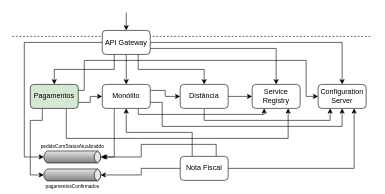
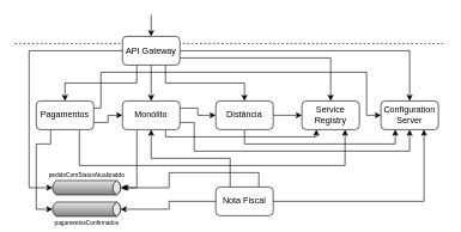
  <mxCell id="0" />
  <mxCell id="1" parent="0" />
  <mxCell id="2" value="" style="endArrow=none;dashed=1;html=1;strokeWidth=1;" parent="1" edge="1"><mxGeometry width="50" height="50" relative="1" as="geometry"><mxPoint x="20" y="60" as="sourcePoint" /><mxPoint x="620" y="60" as="targetPoint" /></mxGeometry></mxCell>
  <mxCell id="3" style="edgeStyle=orthogonalEdgeStyle;rounded=0;orthogonalLoop=1;jettySize=auto;html=1;exitX=0.5;exitY=1;exitDx=0;exitDy=0;entryX=0.5;entryY=0;entryDx=0;entryDy=0;strokeWidth=1;" parent="1" target="10" edge="1"><mxGeometry relative="1" as="geometry"><mxPoint x="210" y="20" as="sourcePoint" /></mxGeometry></mxCell>
  <mxCell id="4" style="edgeStyle=orthogonalEdgeStyle;rounded=0;orthogonalLoop=1;jettySize=auto;html=1;exitX=0.25;exitY=1;exitDx=0;exitDy=0;strokeWidth=1;" parent="1" source="10" target="20" edge="1"><mxGeometry relative="1" as="geometry" /></mxCell>
  <mxCell id="5" style="edgeStyle=orthogonalEdgeStyle;rounded=0;orthogonalLoop=1;jettySize=auto;html=1;exitX=0.5;exitY=1;exitDx=0;exitDy=0;entryX=0.5;entryY=0;entryDx=0;entryDy=0;strokeWidth=1;" parent="1" source="10" target="15" edge="1"><mxGeometry relative="1" as="geometry" /></mxCell>
  <mxCell id="6" style="edgeStyle=orthogonalEdgeStyle;rounded=0;orthogonalLoop=1;jettySize=auto;html=1;exitX=0.75;exitY=1;exitDx=0;exitDy=0;strokeWidth=1;" parent="1" source="10" target="23" edge="1"><mxGeometry relative="1" as="geometry" /></mxCell>
  <mxCell id="7" style="edgeStyle=orthogonalEdgeStyle;rounded=0;orthogonalLoop=1;jettySize=auto;html=1;exitX=0;exitY=0.5;exitDx=0;exitDy=0;entryX=0;entryY=0.5;entryDx=2.7;entryDy=0;entryPerimeter=0;strokeColor=#000000;strokeWidth=1;" parent="1" source="10" target="29" edge="1"><mxGeometry relative="1" as="geometry"><Array as="points"><mxPoint x="40" y="70" /><mxPoint x="40" y="261" /></Array></mxGeometry></mxCell>
  <mxCell id="8" style="edgeStyle=orthogonalEdgeStyle;rounded=0;orthogonalLoop=1;jettySize=auto;html=1;exitX=1;exitY=0.75;exitDx=0;exitDy=0;entryX=0.5;entryY=0;entryDx=0;entryDy=0;strokeWidth=1;" parent="1" source="10" target="31" edge="1"><mxGeometry relative="1" as="geometry" /></mxCell>
  <mxCell id="9" style="edgeStyle=orthogonalEdgeStyle;rounded=0;orthogonalLoop=1;jettySize=auto;html=1;exitX=1;exitY=0.5;exitDx=0;exitDy=0;entryX=0.5;entryY=0;entryDx=0;entryDy=0;strokeWidth=1;" parent="1" source="10" target="32" edge="1"><mxGeometry relative="1" as="geometry" /></mxCell>
  <mxCell id="10" value="API Gateway" style="rounded=1;whiteSpace=wrap;html=1;strokeWidth=1;" parent="1" vertex="1"><mxGeometry x="170" y="50" width="80" height="40" as="geometry" /></mxCell>
  <mxCell id="11" style="edgeStyle=orthogonalEdgeStyle;rounded=0;orthogonalLoop=1;jettySize=auto;html=1;exitX=1;exitY=0.25;exitDx=0;exitDy=0;entryX=0;entryY=0.5;entryDx=0;entryDy=0;fontSize=10;strokeWidth=1;" parent="1" source="15" target="23" edge="1"><mxGeometry relative="1" as="geometry" /></mxCell>
  <mxCell id="12" style="edgeStyle=orthogonalEdgeStyle;rounded=0;orthogonalLoop=1;jettySize=auto;html=1;exitX=0.25;exitY=1;exitDx=0;exitDy=0;entryX=1;entryY=0.5;entryDx=-2.7;entryDy=0;entryPerimeter=0;strokeColor=#000000;strokeWidth=1;" parent="1" source="15" target="29" edge="1"><mxGeometry relative="1" as="geometry"><Array as="points"><mxPoint x="190" y="261" /></Array></mxGeometry></mxCell>
  <mxCell id="13" style="edgeStyle=orthogonalEdgeStyle;rounded=0;orthogonalLoop=1;jettySize=auto;html=1;exitX=0.75;exitY=1;exitDx=0;exitDy=0;entryX=0.25;entryY=1;entryDx=0;entryDy=0;strokeWidth=1;" parent="1" source="15" target="31" edge="1"><mxGeometry relative="1" as="geometry"><Array as="points"><mxPoint x="230" y="190" /><mxPoint x="440" y="190" /></Array></mxGeometry></mxCell>
  <mxCell id="14" style="edgeStyle=orthogonalEdgeStyle;rounded=0;orthogonalLoop=1;jettySize=auto;html=1;exitX=1;exitY=0.75;exitDx=0;exitDy=0;entryX=0.5;entryY=1;entryDx=0;entryDy=0;strokeWidth=1;" parent="1" source="15" target="32" edge="1"><mxGeometry relative="1" as="geometry"><Array as="points"><mxPoint x="270" y="170" /><mxPoint x="270" y="210" /><mxPoint x="570" y="210" /></Array></mxGeometry></mxCell>
  <mxCell id="15" value="Monólito" style="rounded=1;whiteSpace=wrap;html=1;strokeWidth=1;" parent="1" vertex="1"><mxGeometry x="170" y="140" width="80" height="40" as="geometry" /></mxCell>
  <mxCell id="16" style="edgeStyle=orthogonalEdgeStyle;rounded=0;orthogonalLoop=1;jettySize=auto;html=1;exitX=1;exitY=0.75;exitDx=0;exitDy=0;entryX=0;entryY=0.5;entryDx=0;entryDy=0;fontSize=10;strokeWidth=1;" parent="1" source="20" target="15" edge="1"><mxGeometry relative="1" as="geometry" /></mxCell>
  <mxCell id="17" style="edgeStyle=orthogonalEdgeStyle;rounded=0;orthogonalLoop=1;jettySize=auto;html=1;exitX=0.25;exitY=1;exitDx=0;exitDy=0;entryX=0;entryY=0.5;entryDx=2.7;entryDy=0;entryPerimeter=0;strokeColor=#000000;strokeWidth=1;" parent="1" source="20" target="30" edge="1"><mxGeometry relative="1" as="geometry"><Array as="points"><mxPoint x="70" y="200" /><mxPoint x="50" y="200" /><mxPoint x="50" y="291" /></Array></mxGeometry></mxCell>
  <mxCell id="18" style="edgeStyle=orthogonalEdgeStyle;rounded=0;orthogonalLoop=1;jettySize=auto;html=1;exitX=0.75;exitY=1;exitDx=0;exitDy=0;entryX=0.75;entryY=1;entryDx=0;entryDy=0;strokeWidth=1;" parent="1" source="20" target="31" edge="1"><mxGeometry relative="1" as="geometry"><Array as="points"><mxPoint x="110" y="230" /><mxPoint x="480" y="230" /></Array></mxGeometry></mxCell>
  <mxCell id="19" style="edgeStyle=orthogonalEdgeStyle;rounded=0;orthogonalLoop=1;jettySize=auto;html=1;exitX=1;exitY=0.25;exitDx=0;exitDy=0;entryX=0;entryY=0.5;entryDx=0;entryDy=0;strokeWidth=1;" parent="1" source="20" target="32" edge="1"><mxGeometry relative="1" as="geometry"><Array as="points"><mxPoint x="140" y="150" /><mxPoint x="140" y="100" /><mxPoint x="510" y="100" /><mxPoint x="510" y="160" /></Array></mxGeometry></mxCell>
- <mxCell id="20" value="Pagamentos" style="rounded=1;whiteSpace=wrap;html=1;strokeWidth=1;fillColor=#d5e8d4;" parent="1" vertex="1"><mxGeometry x="50" y="140" width="80" height="40" as="geometry" /></mxCell>
+ <mxCell id="20" value="Pagamentos" style="rounded=1;whiteSpace=wrap;html=1;strokeWidth=1;" parent="1" vertex="1"><mxGeometry x="50" y="140" width="80" height="40" as="geometry" /></mxCell>
  <mxCell id="21" style="edgeStyle=orthogonalEdgeStyle;rounded=0;orthogonalLoop=1;jettySize=auto;html=1;exitX=1;exitY=0.5;exitDx=0;exitDy=0;entryX=0;entryY=0.5;entryDx=0;entryDy=0;strokeWidth=1;" parent="1" source="23" target="31" edge="1"><mxGeometry relative="1" as="geometry" /></mxCell>
  <mxCell id="22" style="edgeStyle=orthogonalEdgeStyle;rounded=0;orthogonalLoop=1;jettySize=auto;html=1;exitX=0.5;exitY=1;exitDx=0;exitDy=0;strokeWidth=1;entryX=0.25;entryY=1;entryDx=0;entryDy=0;" parent="1" source="23" target="32" edge="1"><mxGeometry relative="1" as="geometry"><mxPoint x="590" y="190" as="targetPoint" /><Array as="points"><mxPoint x="340" y="200" /><mxPoint x="550" y="200" /></Array></mxGeometry></mxCell>
  <mxCell id="23" value="Distância" style="rounded=1;whiteSpace=wrap;html=1;strokeWidth=1;" parent="1" vertex="1"><mxGeometry x="300" y="140" width="80" height="40" as="geometry" /></mxCell>
  <mxCell id="24" style="edgeStyle=orthogonalEdgeStyle;rounded=0;orthogonalLoop=1;jettySize=auto;html=1;exitX=0;exitY=0.5;exitDx=0;exitDy=0;entryX=1;entryY=0.5;entryDx=-2.7;entryDy=0;entryPerimeter=0;strokeColor=#000000;strokeWidth=1;" parent="1" source="28" target="30" edge="1"><mxGeometry relative="1" as="geometry" /></mxCell>
  <mxCell id="25" style="edgeStyle=orthogonalEdgeStyle;rounded=0;orthogonalLoop=1;jettySize=auto;html=1;exitX=0.25;exitY=0;exitDx=0;exitDy=0;entryX=0.5;entryY=1;entryDx=0;entryDy=0;strokeColor=#000000;strokeWidth=1;" parent="1" source="28" target="15" edge="1"><mxGeometry relative="1" as="geometry" /></mxCell>
  <mxCell id="26" style="edgeStyle=orthogonalEdgeStyle;rounded=0;orthogonalLoop=1;jettySize=auto;html=1;exitX=0.75;exitY=0;exitDx=0;exitDy=0;strokeWidth=1;" parent="1" source="28" target="29" edge="1"><mxGeometry relative="1" as="geometry" /></mxCell>
  <mxCell id="27" style="edgeStyle=orthogonalEdgeStyle;rounded=0;orthogonalLoop=1;jettySize=auto;html=1;exitX=1;exitY=0.5;exitDx=0;exitDy=0;entryX=0.75;entryY=1;entryDx=0;entryDy=0;strokeWidth=1;" parent="1" source="28" target="32" edge="1"><mxGeometry relative="1" as="geometry" /></mxCell>
  <mxCell id="28" value="Nota Fiscal" style="rounded=1;whiteSpace=wrap;html=1;strokeWidth=1;" parent="1" vertex="1"><mxGeometry x="300" y="260" width="80" height="40" as="geometry" /></mxCell>
  <mxCell id="29" value="pedidoComStatusAtualizaddo" style="strokeWidth=1;outlineConnect=0;dashed=0;align=center;html=1;fontSize=8;shape=mxgraph.eip.messageChannel;verticalLabelPosition=top;labelBackgroundColor=#ffffff;verticalAlign=bottom;horizontal=1;labelPosition=center;" parent="1" vertex="1"><mxGeometry x="70" y="251" width="100" height="20" as="geometry" /></mxCell>
  <mxCell id="30" value="pagamentosConfirmados" style="strokeWidth=1;outlineConnect=0;dashed=0;align=center;html=1;fontSize=8;shape=mxgraph.eip.messageChannel;verticalLabelPosition=bottom;labelBackgroundColor=#ffffff;verticalAlign=top;spacing=0;" parent="1" vertex="1"><mxGeometry x="70" y="281" width="100" height="20" as="geometry" /></mxCell>
  <mxCell id="31" value="Service&lt;br&gt;Registry" style="rounded=1;whiteSpace=wrap;html=1;strokeWidth=1;" parent="1" vertex="1"><mxGeometry x="420" y="140" width="80" height="40" as="geometry" /></mxCell>
  <mxCell id="32" value="Configuration&lt;br&gt;Server" style="rounded=1;whiteSpace=wrap;html=1;strokeWidth=1;" parent="1" vertex="1"><mxGeometry x="530" y="140" width="80" height="40" as="geometry" /></mxCell>
